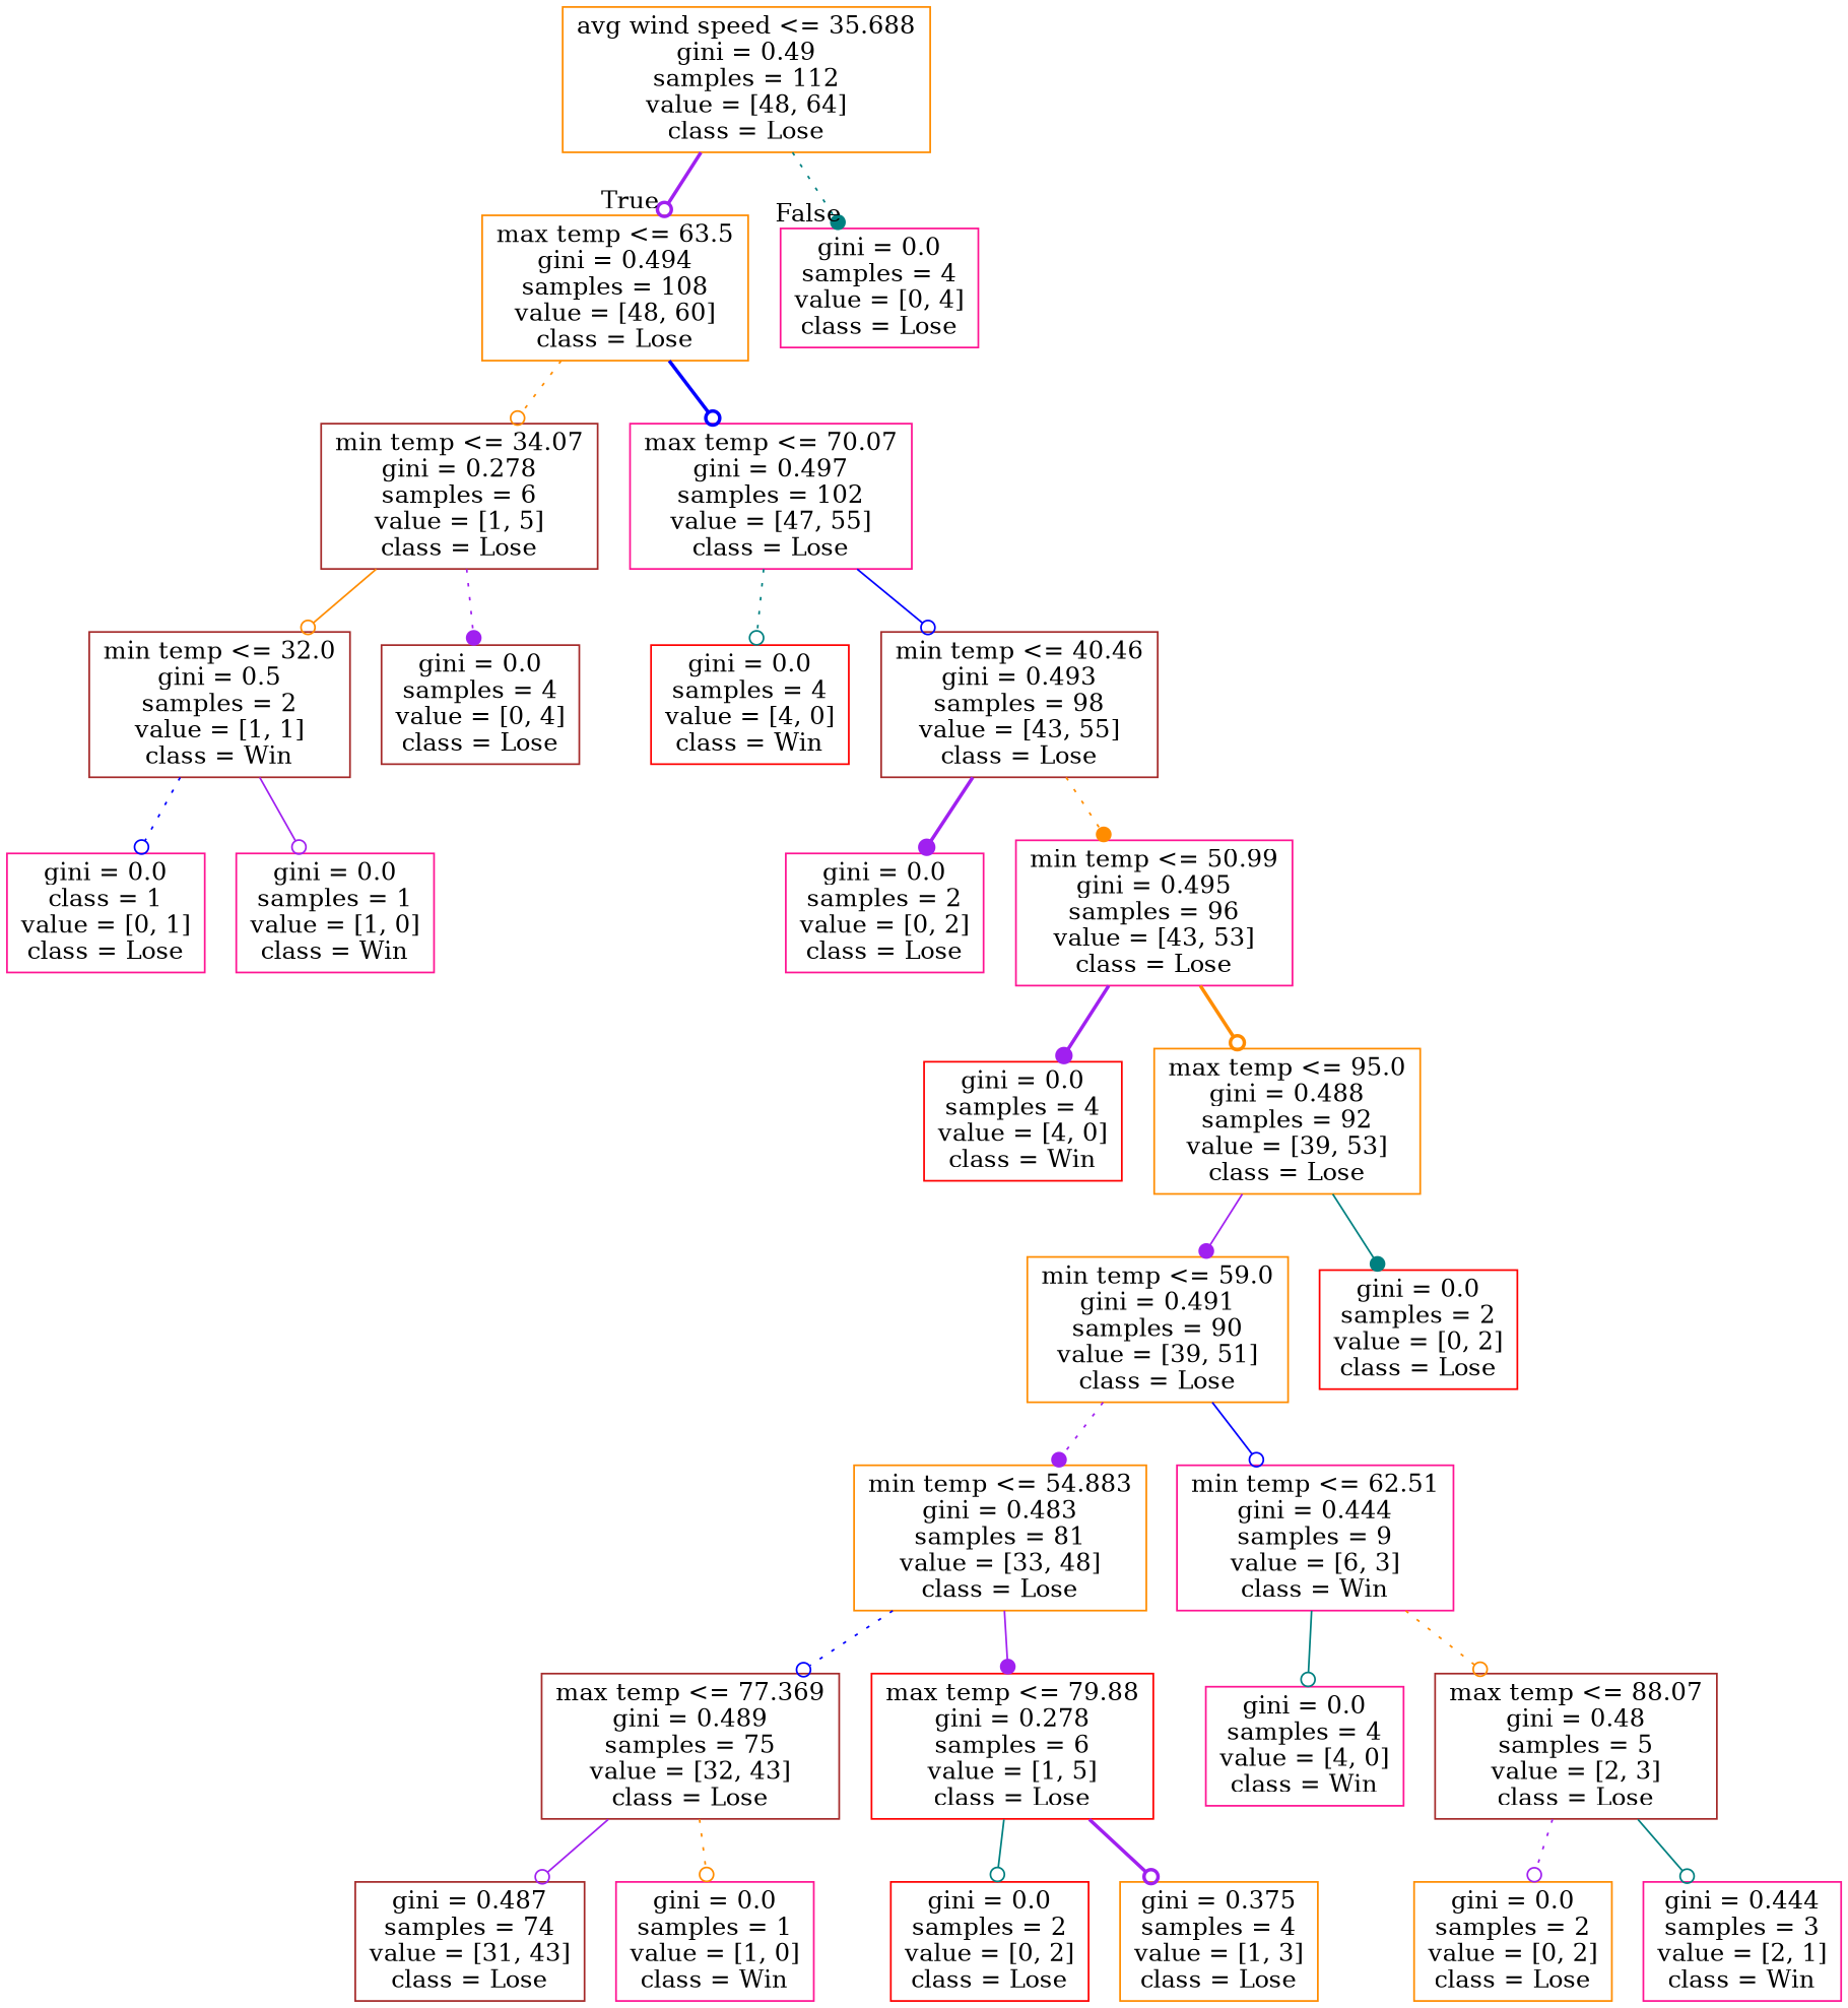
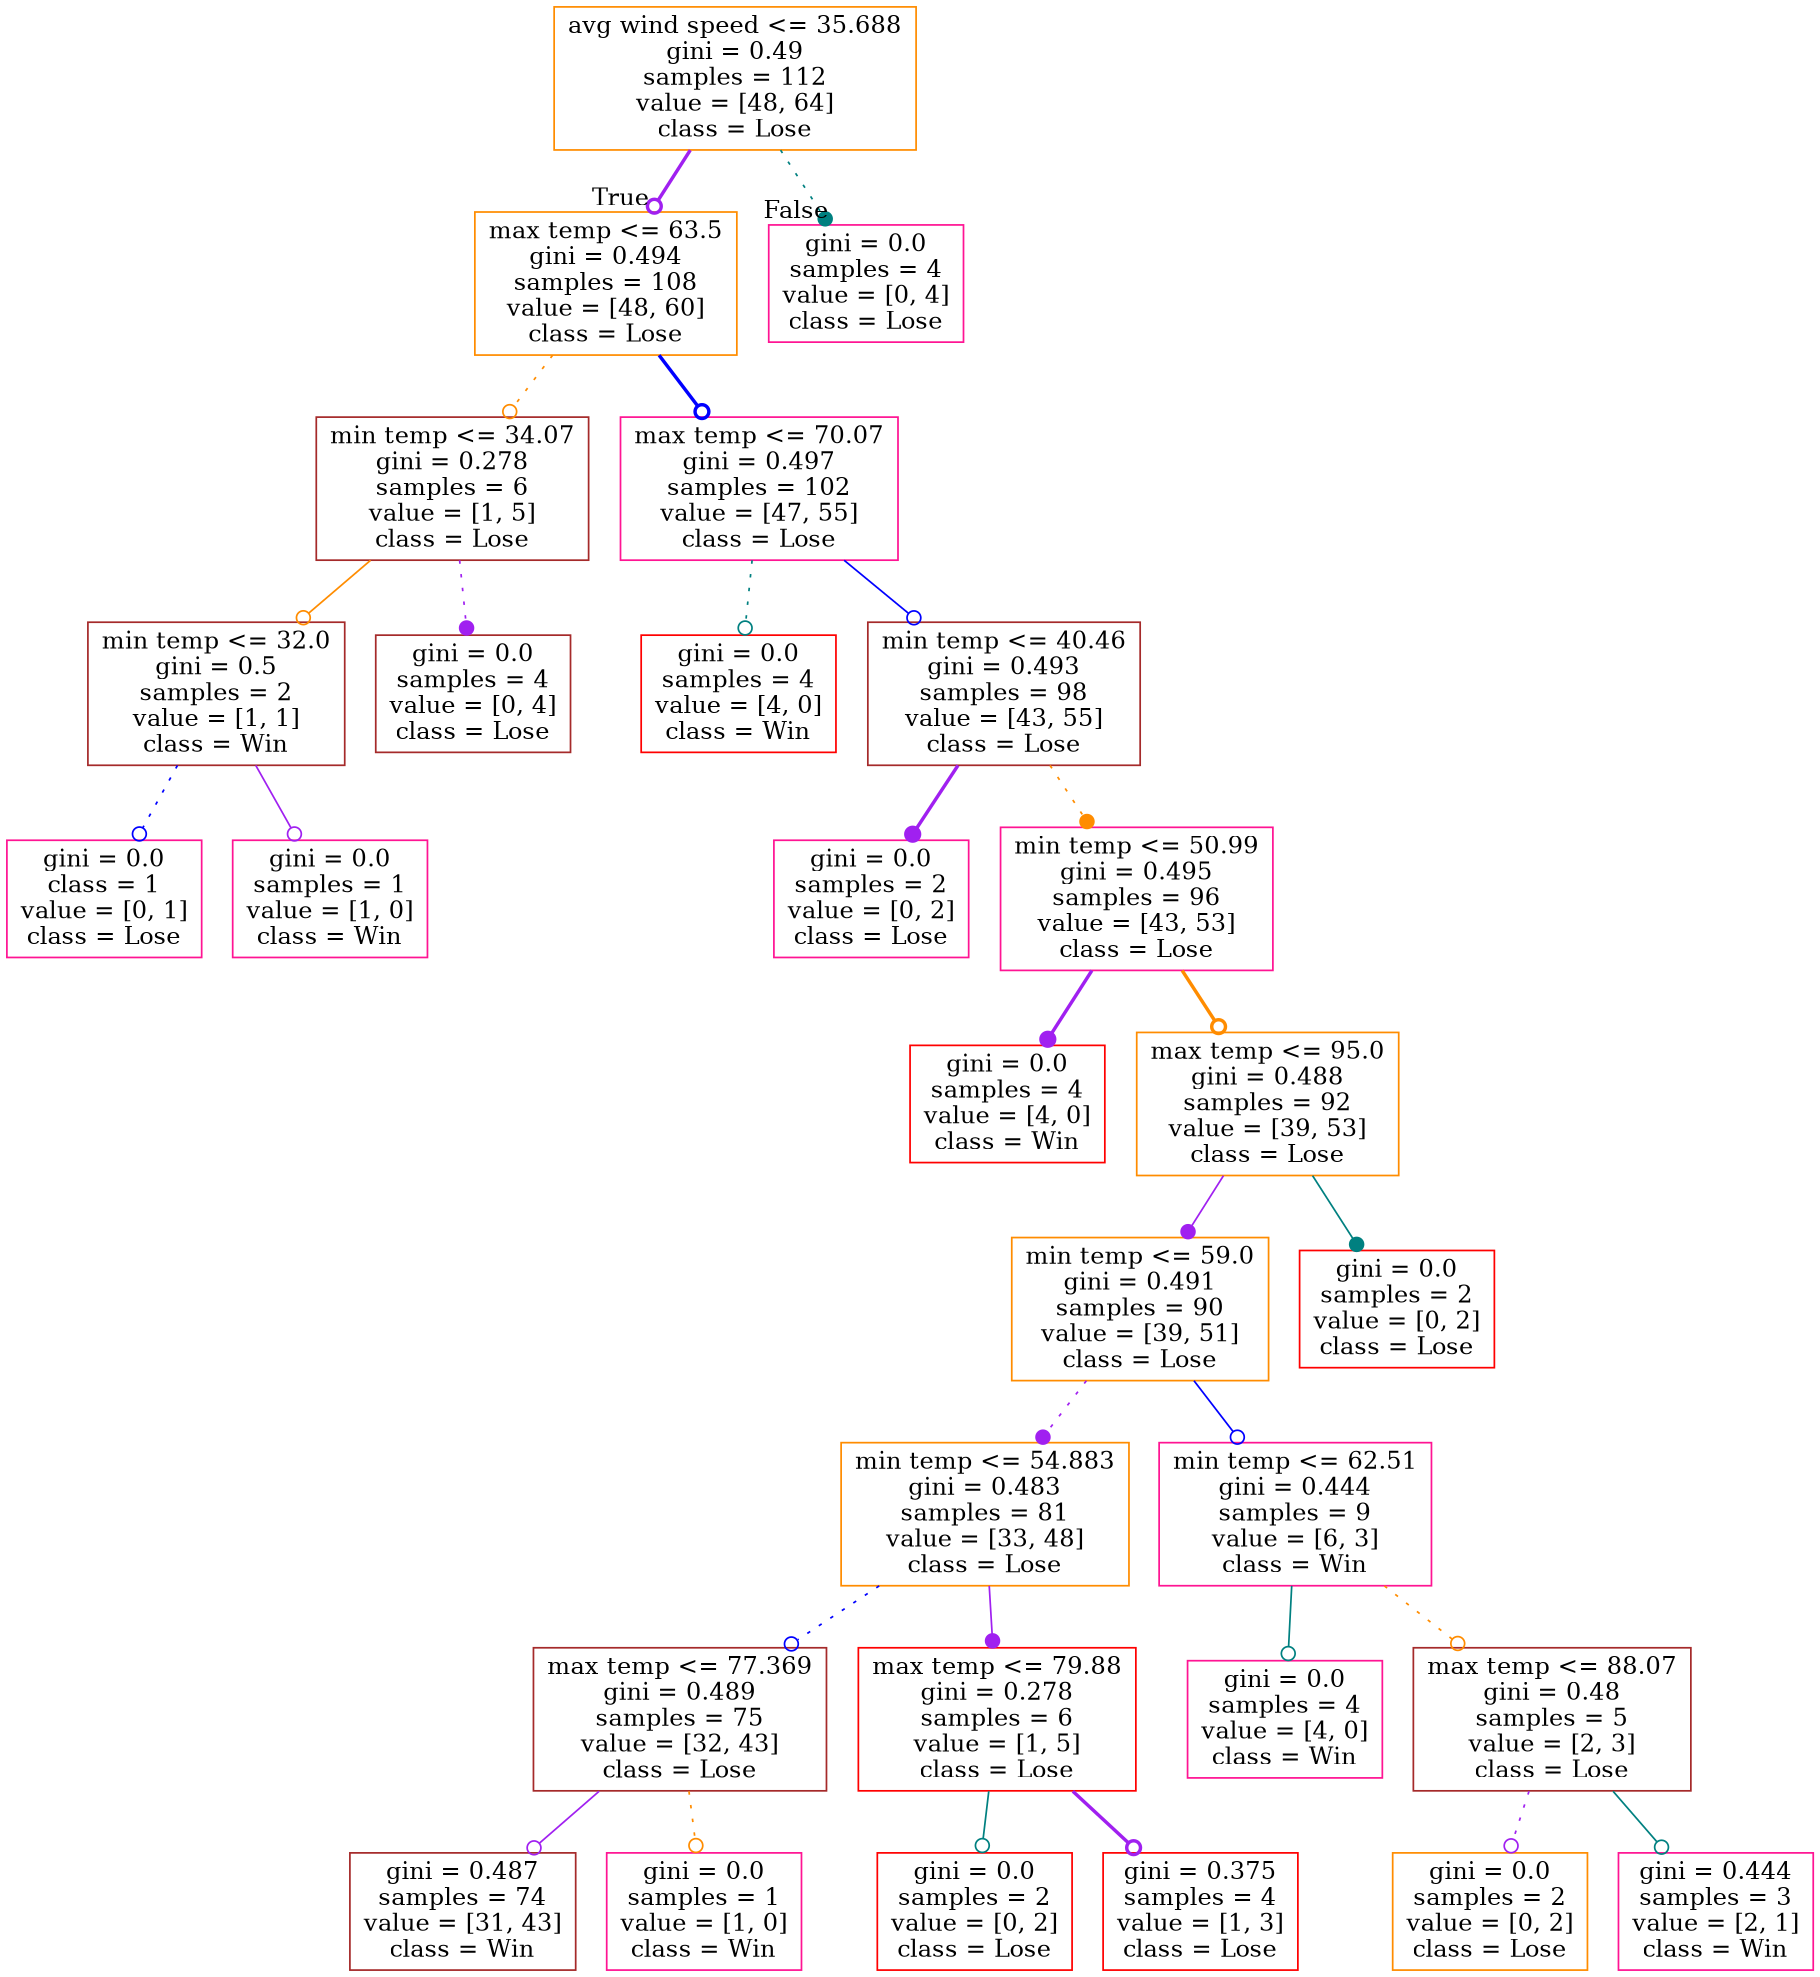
  digraph {
    node [color=deeppink shape=box]
    edge [arrowhead=odot color=purple style=dotted]
    n1 [color=darkorange label="avg wind speed <= 35.688\ngini = 0.49\nsamples = 112\nvalue = [48, 64]\nclass = Lose"]
    n2 [color=darkorange label="max temp <= 63.5\ngini = 0.494\nsamples = 108\nvalue = [48, 60]\nclass = Lose"]
    n3 [label="gini = 0.0\nsamples = 4\nvalue = [0, 4]\nclass = Lose"]
    n4 [color=brown label="min temp <= 34.07\ngini = 0.278\nsamples = 6\nvalue = [1, 5]\nclass = Lose"]
    n5 [label="max temp <= 70.07\ngini = 0.497\nsamples = 102\nvalue = [47, 55]\nclass = Lose"]
    n6 [color=brown label="min temp <= 32.0\ngini = 0.5\nsamples = 2\nvalue = [1, 1]\nclass = Win"]
    n7 [color=brown label="gini = 0.0\nsamples = 4\nvalue = [0, 4]\nclass = Lose"]
    n8 [color=red label="gini = 0.0\nsamples = 4\nvalue = [4, 0]\nclass = Win"]
    n9 [color=brown label="min temp <= 40.46\ngini = 0.493\nsamples = 98\nvalue = [43, 55]\nclass = Lose"]
    n10 [label="gini = 0.0\nclass = 1\nvalue = [0, 1]\nclass = Lose"]
    n11 [label="gini = 0.0\nsamples = 1\nvalue = [1, 0]\nclass = Win"]
    n12 [label="gini = 0.0\nsamples = 2\nvalue = [0, 2]\nclass = Lose"]
    n13 [label="min temp <= 50.99\ngini = 0.495\nsamples = 96\nvalue = [43, 53]\nclass = Lose"]
    n14 [color=red label="gini = 0.0\nsamples = 4\nvalue = [4, 0]\nclass = Win"]
    n15 [color=darkorange label="max temp <= 95.0\ngini = 0.488\nsamples = 92\nvalue = [39, 53]\nclass = Lose"]
    n16 [color=darkorange label="min temp <= 59.0\ngini = 0.491\nsamples = 90\nvalue = [39, 51]\nclass = Lose"]
    n17 [color=red label="gini = 0.0\nsamples = 2\nvalue = [0, 2]\nclass = Lose"]
    n18 [color=darkorange label="min temp <= 54.883\ngini = 0.483\nsamples = 81\nvalue = [33, 48]\nclass = Lose"]
    n19 [label="min temp <= 62.51\ngini = 0.444\nsamples = 9\nvalue = [6, 3]\nclass = Win"]
    n20 [color=brown label="max temp <= 77.369\ngini = 0.489\nsamples = 75\nvalue = [32, 43]\nclass = Lose"]
    n21 [color=red label="max temp <= 79.88\ngini = 0.278\nsamples = 6\nvalue = [1, 5]\nclass = Lose"]
    n22 [label="gini = 0.0\nsamples = 4\nvalue = [4, 0]\nclass = Win"]
    n23 [color=brown label="max temp <= 88.07\ngini = 0.48\nsamples = 5\nvalue = [2, 3]\nclass = Lose"]
-   n24 [color=brown label="gini = 0.487\nsamples = 74\nvalue = [31, 43]\nclass = Lose"]
+   n24 [color=brown label="gini = 0.487\nsamples = 74\nvalue = [31, 43]\nclass = Win"]
    n25 [label="gini = 0.0\nsamples = 1\nvalue = [1, 0]\nclass = Win"]
    n26 [color=red label="gini = 0.0\nsamples = 2\nvalue = [0, 2]\nclass = Lose"]
-   n27 [color=darkorange label="gini = 0.375\nsamples = 4\nvalue = [1, 3]\nclass = Lose"]
+   n27 [color=red label="gini = 0.375\nsamples = 4\nvalue = [1, 3]\nclass = Lose"]
    n28 [color=darkorange label="gini = 0.0\nsamples = 2\nvalue = [0, 2]\nclass = Lose"]
    n29 [label="gini = 0.444\nsamples = 3\nvalue = [2, 1]\nclass = Win"]
    n1 -> n2 [headlabel=True labelangle=45 labeldistance=2.5 style=bold]
    n1 -> n3 [arrowhead=dot color=teal headlabel=False labelangle=-45 labeldistance=2.5]
    n2 -> n4 [color=darkorange]
    n2 -> n5 [color=blue style=bold]
    n4 -> n6 [color=darkorange style=solid]
    n4 -> n7 [arrowhead=dot]
    n5 -> n8 [color=teal]
    n5 -> n9 [color=blue style=solid]
    n6 -> n10 [color=blue]
    n6 -> n11 [style=solid]
    n9 -> n12 [arrowhead=dot style=bold]
    n9 -> n13 [arrowhead=dot color=darkorange]
    n13 -> n14 [arrowhead=dot style=bold]
    n13 -> n15 [color=darkorange style=bold]
    n15 -> n16 [arrowhead=dot style=solid]
    n15 -> n17 [arrowhead=dot color=teal style=solid]
    n16 -> n18 [arrowhead=dot]
    n16 -> n19 [color=blue style=solid]
    n18 -> n20 [color=blue]
    n18 -> n21 [arrowhead=dot style=solid]
    n19 -> n22 [color=teal style=solid]
    n19 -> n23 [color=darkorange]
    n20 -> n24 [style=solid]
    n20 -> n25 [color=darkorange]
    n21 -> n26 [color=teal style=solid]
    n21 -> n27 [style=bold]
    n23 -> n28
    n23 -> n29 [color=teal style=solid]
  }
